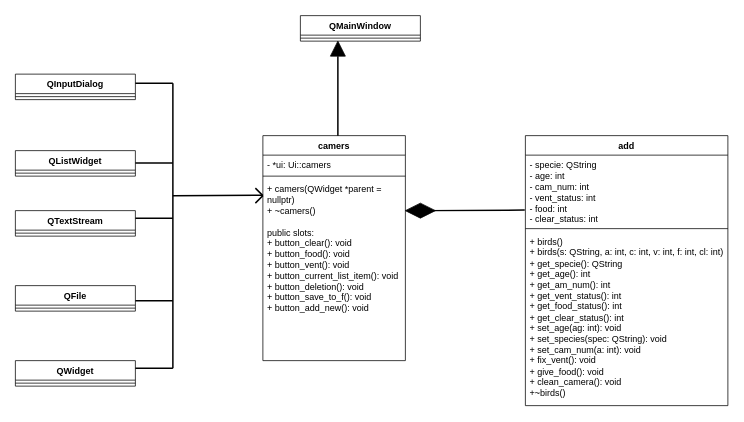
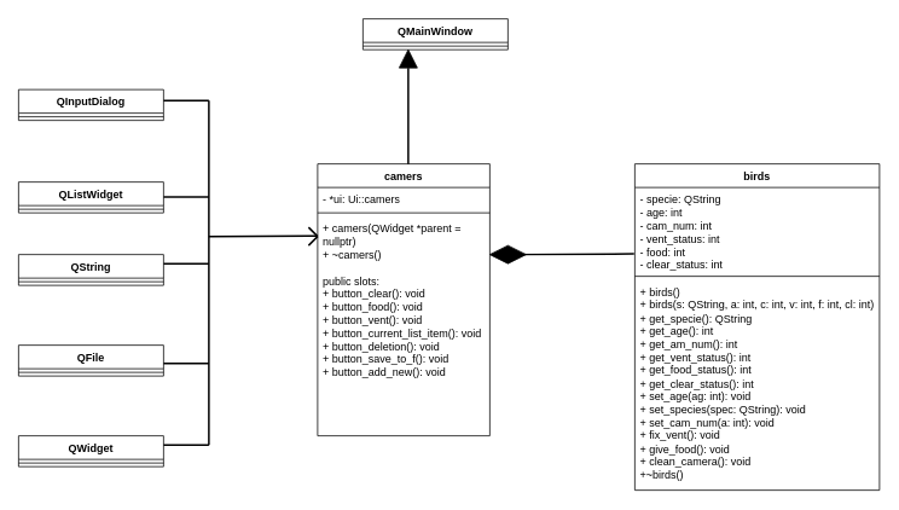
  <mxCell id="0" />
  <mxCell id="1" parent="0" />
- <mxCell id="2" value="add" style="swimlane;fontStyle=1;align=center;verticalAlign=top;childLayout=stackLayout;horizontal=1;startSize=26;horizontalStack=0;resizeParent=1;resizeParentMax=0;resizeLast=0;collapsible=1;marginBottom=0;whiteSpace=wrap;html=1;" parent="1" vertex="1"><mxGeometry x="700" y="180" width="270" height="360" as="geometry" /></mxCell>
+ <mxCell id="2" value="birds" style="swimlane;fontStyle=1;align=center;verticalAlign=top;childLayout=stackLayout;horizontal=1;startSize=26;horizontalStack=0;resizeParent=1;resizeParentMax=0;resizeLast=0;collapsible=1;marginBottom=0;whiteSpace=wrap;html=1;" parent="1" vertex="1"><mxGeometry x="700" y="180" width="270" height="360" as="geometry" /></mxCell>
  <mxCell id="3" value="- specie: QString&lt;br&gt;- age: int&lt;br&gt;- cam_num: int&lt;br&gt;- vent_status: int&lt;br&gt;- food: int&lt;br&gt;- clear_status: int" style="text;strokeColor=none;fillColor=none;align=left;verticalAlign=top;spacingLeft=4;spacingRight=4;overflow=hidden;rotatable=0;points=[[0,0.5],[1,0.5]];portConstraint=eastwest;whiteSpace=wrap;html=1;" parent="2" vertex="1"><mxGeometry y="26" width="270" height="94" as="geometry" /></mxCell>
  <mxCell id="4" value="" style="line;strokeWidth=1;fillColor=none;align=left;verticalAlign=middle;spacingTop=-1;spacingLeft=3;spacingRight=3;rotatable=0;labelPosition=right;points=[];portConstraint=eastwest;strokeColor=inherit;" parent="2" vertex="1"><mxGeometry y="120" width="270" height="8" as="geometry" /></mxCell>
  <mxCell id="5" value="+ birds()&lt;br&gt;+ birds(s: QString, a: int, c: int, v: int, f: int, cl: int)&lt;br&gt;+ get_specie(): QString&lt;br&gt;+ get_age(): int&lt;br&gt;+ get_am_num(): int&lt;br&gt;+ get_vent_status(): int&lt;br&gt;+ get_food_status(): int&lt;br&gt;+ get_clear_status(): int&lt;br&gt;+ set_age(ag: int): void&lt;br&gt;+ set_species(spec: QString): void&lt;br&gt;+ set_cam_num(a: int): void&lt;br&gt;+ fix_vent(): void&lt;br&gt;+ give_food(): void&lt;br&gt;+ clean_camera(): void&lt;br&gt;+~birds()" style="text;strokeColor=none;fillColor=none;align=left;verticalAlign=top;spacingLeft=4;spacingRight=4;overflow=hidden;rotatable=0;points=[[0,0.5],[1,0.5]];portConstraint=eastwest;whiteSpace=wrap;html=1;" parent="2" vertex="1"><mxGeometry y="128" width="270" height="232" as="geometry" /></mxCell>
  <mxCell id="6" value="camers" style="swimlane;fontStyle=1;align=center;verticalAlign=top;childLayout=stackLayout;horizontal=1;startSize=26;horizontalStack=0;resizeParent=1;resizeParentMax=0;resizeLast=0;collapsible=1;marginBottom=0;whiteSpace=wrap;html=1;" parent="1" vertex="1"><mxGeometry x="350" y="180" width="190" height="300" as="geometry" /></mxCell>
  <mxCell id="7" value="- *ui: Ui::camers&lt;br&gt;" style="text;strokeColor=none;fillColor=none;align=left;verticalAlign=top;spacingLeft=4;spacingRight=4;overflow=hidden;rotatable=0;points=[[0,0.5],[1,0.5]];portConstraint=eastwest;whiteSpace=wrap;html=1;" parent="6" vertex="1"><mxGeometry y="26" width="190" height="24" as="geometry" /></mxCell>
  <mxCell id="8" value="" style="line;strokeWidth=1;fillColor=none;align=left;verticalAlign=middle;spacingTop=-1;spacingLeft=3;spacingRight=3;rotatable=0;labelPosition=right;points=[];portConstraint=eastwest;strokeColor=inherit;" parent="6" vertex="1"><mxGeometry y="50" width="190" height="8" as="geometry" /></mxCell>
  <mxCell id="9" value="+ camers(QWidget *parent = nullptr)&lt;br style=&quot;border-color: var(--border-color);&quot;&gt;+ ~camers()&lt;br&gt;&lt;br&gt;public slots:&lt;br&gt;+ button_clear(): void&lt;br&gt;+ button_food(): void&lt;br&gt;+ button_vent(): void&lt;br&gt;+ button_current_list_item(): void&lt;br&gt;+ button_deletion(): void&lt;br&gt;+ button_save_to_f(): void&lt;br&gt;+ button_add_new(): void" style="text;strokeColor=none;fillColor=none;align=left;verticalAlign=top;spacingLeft=4;spacingRight=4;overflow=hidden;rotatable=0;points=[[0,0.5],[1,0.5]];portConstraint=eastwest;whiteSpace=wrap;html=1;" parent="6" vertex="1"><mxGeometry y="58" width="190" height="242" as="geometry" /></mxCell>
  <mxCell id="10" value="" style="rhombus;whiteSpace=wrap;html=1;fontFamily=Helvetica;fontSize=11;fontColor=default;fillColor=#000000;" parent="1" vertex="1"><mxGeometry x="540" y="270" width="40" height="20" as="geometry" /></mxCell>
  <mxCell id="11" value="" style="endArrow=none;html=1;rounded=0;labelBackgroundColor=default;strokeColor=default;strokeWidth=2;align=center;verticalAlign=middle;fontFamily=Helvetica;fontSize=11;fontColor=default;shape=connector;entryX=-0.003;entryY=0.779;entryDx=0;entryDy=0;entryPerimeter=0;" parent="1" target="3" edge="1"><mxGeometry width="50" height="50" relative="1" as="geometry"><mxPoint x="570" y="280" as="sourcePoint" /><mxPoint x="620" y="230" as="targetPoint" /></mxGeometry></mxCell>
  <mxCell id="12" value="QMainWindow" style="swimlane;fontStyle=1;align=center;verticalAlign=top;childLayout=stackLayout;horizontal=1;startSize=26;horizontalStack=0;resizeParent=1;resizeParentMax=0;resizeLast=0;collapsible=1;marginBottom=0;whiteSpace=wrap;html=1;" parent="1" vertex="1"><mxGeometry x="400" y="20" width="160" height="34" as="geometry" /></mxCell>
  <mxCell id="13" value="" style="line;strokeWidth=1;fillColor=none;align=left;verticalAlign=middle;spacingTop=-1;spacingLeft=3;spacingRight=3;rotatable=0;labelPosition=right;points=[];portConstraint=eastwest;strokeColor=inherit;" parent="12" vertex="1"><mxGeometry y="26" width="160" height="8" as="geometry" /></mxCell>
  <mxCell id="14" value="" style="triangle;whiteSpace=wrap;html=1;rotation=-90;fillColor=#000000;" parent="1" vertex="1"><mxGeometry x="440" y="54" width="20" height="20" as="geometry" /></mxCell>
  <mxCell id="15" value="" style="endArrow=none;html=1;rounded=0;labelBackgroundColor=default;strokeColor=default;strokeWidth=2;align=center;verticalAlign=middle;fontFamily=Helvetica;fontSize=11;fontColor=default;shape=connector;entryX=0;entryY=0.5;entryDx=0;entryDy=0;" parent="1" target="14" edge="1"><mxGeometry width="50" height="50" relative="1" as="geometry"><mxPoint x="450" y="180" as="sourcePoint" /><mxPoint x="500" y="130" as="targetPoint" /></mxGeometry></mxCell>
  <mxCell id="16" value="QListWidget" style="swimlane;fontStyle=1;align=center;verticalAlign=top;childLayout=stackLayout;horizontal=1;startSize=26;horizontalStack=0;resizeParent=1;resizeParentMax=0;resizeLast=0;collapsible=1;marginBottom=0;whiteSpace=wrap;html=1;" vertex="1" parent="1"><mxGeometry x="20" y="200" width="160" height="34" as="geometry" /></mxCell>
  <mxCell id="17" value="" style="line;strokeWidth=1;fillColor=none;align=left;verticalAlign=middle;spacingTop=-1;spacingLeft=3;spacingRight=3;rotatable=0;labelPosition=right;points=[];portConstraint=eastwest;strokeColor=inherit;" vertex="1" parent="16"><mxGeometry y="26" width="160" height="8" as="geometry" /></mxCell>
  <mxCell id="18" value="QInputDialog" style="swimlane;fontStyle=1;align=center;verticalAlign=top;childLayout=stackLayout;horizontal=1;startSize=26;horizontalStack=0;resizeParent=1;resizeParentMax=0;resizeLast=0;collapsible=1;marginBottom=0;whiteSpace=wrap;html=1;" vertex="1" parent="1"><mxGeometry x="20" y="98" width="160" height="34" as="geometry" /></mxCell>
  <mxCell id="19" value="" style="line;strokeWidth=1;fillColor=none;align=left;verticalAlign=middle;spacingTop=-1;spacingLeft=3;spacingRight=3;rotatable=0;labelPosition=right;points=[];portConstraint=eastwest;strokeColor=inherit;" vertex="1" parent="18"><mxGeometry y="26" width="160" height="8" as="geometry" /></mxCell>
- <mxCell id="20" value="QTextStream" style="swimlane;fontStyle=1;align=center;verticalAlign=top;childLayout=stackLayout;horizontal=1;startSize=26;horizontalStack=0;resizeParent=1;resizeParentMax=0;resizeLast=0;collapsible=1;marginBottom=0;whiteSpace=wrap;html=1;" vertex="1" parent="1"><mxGeometry x="20" y="280" width="160" height="34" as="geometry" /></mxCell>
+ <mxCell id="20" value="QString" style="swimlane;fontStyle=1;align=center;verticalAlign=top;childLayout=stackLayout;horizontal=1;startSize=26;horizontalStack=0;resizeParent=1;resizeParentMax=0;resizeLast=0;collapsible=1;marginBottom=0;whiteSpace=wrap;html=1;" vertex="1" parent="1"><mxGeometry x="20" y="280" width="160" height="34" as="geometry" /></mxCell>
  <mxCell id="21" value="" style="line;strokeWidth=1;fillColor=none;align=left;verticalAlign=middle;spacingTop=-1;spacingLeft=3;spacingRight=3;rotatable=0;labelPosition=right;points=[];portConstraint=eastwest;strokeColor=inherit;" vertex="1" parent="20"><mxGeometry y="26" width="160" height="8" as="geometry" /></mxCell>
  <mxCell id="22" value="QFile" style="swimlane;fontStyle=1;align=center;verticalAlign=top;childLayout=stackLayout;horizontal=1;startSize=26;horizontalStack=0;resizeParent=1;resizeParentMax=0;resizeLast=0;collapsible=1;marginBottom=0;whiteSpace=wrap;html=1;" vertex="1" parent="1"><mxGeometry x="20" y="380" width="160" height="34" as="geometry" /></mxCell>
  <mxCell id="23" value="" style="line;strokeWidth=1;fillColor=none;align=left;verticalAlign=middle;spacingTop=-1;spacingLeft=3;spacingRight=3;rotatable=0;labelPosition=right;points=[];portConstraint=eastwest;strokeColor=inherit;" vertex="1" parent="22"><mxGeometry y="26" width="160" height="8" as="geometry" /></mxCell>
  <mxCell id="24" value="QWidget" style="swimlane;fontStyle=1;align=center;verticalAlign=top;childLayout=stackLayout;horizontal=1;startSize=26;horizontalStack=0;resizeParent=1;resizeParentMax=0;resizeLast=0;collapsible=1;marginBottom=0;whiteSpace=wrap;html=1;" vertex="1" parent="1"><mxGeometry x="20" y="480" width="160" height="34" as="geometry" /></mxCell>
  <mxCell id="25" value="" style="line;strokeWidth=1;fillColor=none;align=left;verticalAlign=middle;spacingTop=-1;spacingLeft=3;spacingRight=3;rotatable=0;labelPosition=right;points=[];portConstraint=eastwest;strokeColor=inherit;" vertex="1" parent="24"><mxGeometry y="26" width="160" height="8" as="geometry" /></mxCell>
  <mxCell id="26" value="" style="endArrow=none;html=1;rounded=0;labelBackgroundColor=default;strokeColor=default;strokeWidth=2;align=center;verticalAlign=middle;fontFamily=Helvetica;fontSize=11;fontColor=default;shape=connector;" edge="1" parent="1"><mxGeometry width="50" height="50" relative="1" as="geometry"><mxPoint x="180" y="110" as="sourcePoint" /><mxPoint x="230" y="110" as="targetPoint" /></mxGeometry></mxCell>
  <mxCell id="27" value="" style="endArrow=none;html=1;rounded=0;labelBackgroundColor=default;strokeColor=default;strokeWidth=2;align=center;verticalAlign=middle;fontFamily=Helvetica;fontSize=11;fontColor=default;shape=connector;" edge="1" parent="1"><mxGeometry width="50" height="50" relative="1" as="geometry"><mxPoint x="180" y="290" as="sourcePoint" /><mxPoint x="230" y="290" as="targetPoint" /></mxGeometry></mxCell>
  <mxCell id="28" value="" style="endArrow=none;html=1;rounded=0;labelBackgroundColor=default;strokeColor=default;strokeWidth=2;align=center;verticalAlign=middle;fontFamily=Helvetica;fontSize=11;fontColor=default;shape=connector;" edge="1" parent="1"><mxGeometry width="50" height="50" relative="1" as="geometry"><mxPoint x="180" y="400" as="sourcePoint" /><mxPoint x="230" y="400" as="targetPoint" /></mxGeometry></mxCell>
  <mxCell id="29" value="" style="endArrow=none;html=1;rounded=0;labelBackgroundColor=default;strokeColor=default;strokeWidth=2;align=center;verticalAlign=middle;fontFamily=Helvetica;fontSize=11;fontColor=default;shape=connector;" edge="1" parent="1"><mxGeometry width="50" height="50" relative="1" as="geometry"><mxPoint x="180" y="216.63" as="sourcePoint" /><mxPoint x="230" y="216.63" as="targetPoint" /></mxGeometry></mxCell>
  <mxCell id="30" value="" style="endArrow=none;html=1;rounded=0;labelBackgroundColor=default;strokeColor=default;strokeWidth=2;align=center;verticalAlign=middle;fontFamily=Helvetica;fontSize=11;fontColor=default;shape=connector;" edge="1" parent="1"><mxGeometry width="50" height="50" relative="1" as="geometry"><mxPoint x="180" y="490" as="sourcePoint" /><mxPoint x="230" y="490" as="targetPoint" /></mxGeometry></mxCell>
  <mxCell id="31" value="" style="endArrow=none;html=1;rounded=0;labelBackgroundColor=default;strokeColor=default;strokeWidth=2;align=center;verticalAlign=middle;fontFamily=Helvetica;fontSize=11;fontColor=default;shape=connector;" edge="1" parent="1"><mxGeometry width="50" height="50" relative="1" as="geometry"><mxPoint x="230" y="490" as="sourcePoint" /><mxPoint x="230" y="110" as="targetPoint" /></mxGeometry></mxCell>
  <mxCell id="32" value="" style="endArrow=none;html=1;rounded=0;labelBackgroundColor=default;strokeColor=default;strokeWidth=2;align=center;verticalAlign=middle;fontFamily=Helvetica;fontSize=11;fontColor=default;shape=connector;entryX=-0.002;entryY=0.089;entryDx=0;entryDy=0;entryPerimeter=0;" edge="1" parent="1" target="9"><mxGeometry width="50" height="50" relative="1" as="geometry"><mxPoint x="230" y="260" as="sourcePoint" /><mxPoint y="210" as="targetPoint" x="280" /></mxGeometry></mxCell>
  <mxCell id="33" value="" style="endArrow=none;html=1;rounded=0;labelBackgroundColor=default;strokeColor=default;strokeWidth=2;align=center;verticalAlign=middle;fontFamily=Helvetica;fontSize=11;fontColor=default;shape=connector;" edge="1" parent="1"><mxGeometry width="50" height="50" relative="1" as="geometry"><mxPoint x="340" y="270" as="sourcePoint" /><mxPoint x="350" y="260" as="targetPoint" /></mxGeometry></mxCell>
  <mxCell id="34" value="" style="endArrow=none;html=1;rounded=0;labelBackgroundColor=default;strokeColor=default;strokeWidth=2;align=center;verticalAlign=middle;fontFamily=Helvetica;fontSize=11;fontColor=default;shape=connector;" edge="1" parent="1"><mxGeometry width="50" height="50" relative="1" as="geometry"><mxPoint x="340" y="250" as="sourcePoint" /><mxPoint x="350" y="260" as="targetPoint" /></mxGeometry></mxCell>
